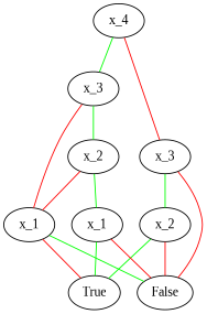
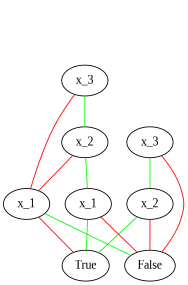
  graph {
    fontname="Liberation Serif"
    node [fontname="Liberation Serif"]
    edge [color=green penwidth=1.0 fontname="Liberation Serif"]
-   n1 [label=x_4]
    n2 [label=x_3]
    n3 [label=x_3]
    n4 [label=x_2]
    n5 [label=x_1]
    n6 [label=False]
    n7 [label=x_2]
    n8 [label=x_1]
    n9 [label=True]
-   n1 -- n2
-   n1 -- n3 [color=red]
    n2 -- n4
    n2 -- n5 [color=red]
    n3 -- n6 [color=red]
    n3 -- n7
    n4 -- n5 [color=red]
    n4 -- n8
    n5 -- n6
    n5 -- n9 [color=red]
    n7 -- n6 [color=red]
    n7 -- n9
    n8 -- n6 [color=red]
    n8 -- n9
  }
